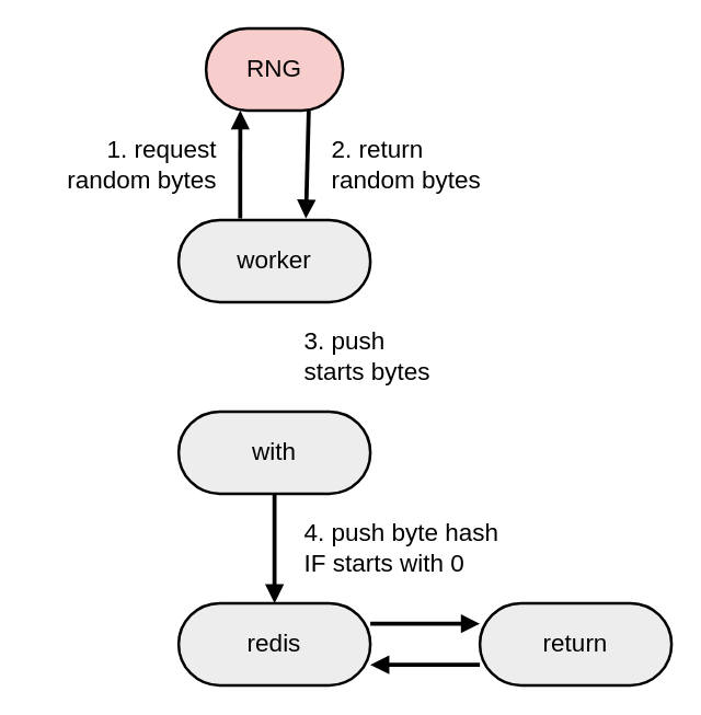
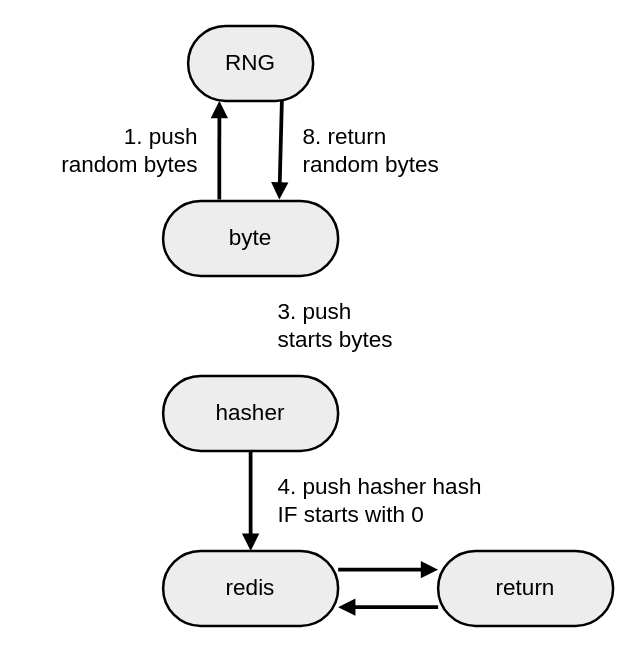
  <mxCell id="0" />
  <mxCell id="1" parent="0" />
- <mxCell id="2" value="&lt;font style=&quot;font-size: 18px&quot;&gt;RNG&lt;/font&gt;" style="rounded=1;whiteSpace=wrap;html=1;strokeColor=#000000;strokeWidth=2;fillColor=#f8cecc;align=center;arcSize=50;" vertex="1" parent="1"><mxGeometry x="150" y="20" width="100" height="60" as="geometry" /></mxCell>
- <mxCell id="3" value="&lt;font style=&quot;font-size: 18px&quot;&gt;worker&lt;/font&gt;" style="rounded=1;whiteSpace=wrap;html=1;strokeColor=#000000;strokeWidth=2;fillColor=#EDEDED;align=center;arcSize=50;" vertex="1" parent="1"><mxGeometry x="130" y="160" width="140" height="60" as="geometry" /></mxCell>
- <mxCell id="4" value="&lt;font style=&quot;font-size: 18px&quot;&gt;with&lt;/font&gt;" style="rounded=1;whiteSpace=wrap;html=1;strokeColor=#000000;strokeWidth=2;fillColor=#EDEDED;align=center;arcSize=50;" vertex="1" parent="1"><mxGeometry x="130" y="300" width="140" height="60" as="geometry" /></mxCell>
+ <mxCell id="2" value="&lt;font style=&quot;font-size: 18px&quot;&gt;RNG&lt;/font&gt;" style="rounded=1;whiteSpace=wrap;html=1;strokeColor=#000000;strokeWidth=2;fillColor=#EDEDED;align=center;arcSize=50;" vertex="1" parent="1"><mxGeometry x="150" y="20" width="100" height="60" as="geometry" /></mxCell>
+ <mxCell id="3" value="&lt;font style=&quot;font-size: 18px&quot;&gt;byte&lt;/font&gt;" style="rounded=1;whiteSpace=wrap;html=1;strokeColor=#000000;strokeWidth=2;fillColor=#EDEDED;align=center;arcSize=50;" vertex="1" parent="1"><mxGeometry x="130" y="160" width="140" height="60" as="geometry" /></mxCell>
+ <mxCell id="4" value="&lt;font style=&quot;font-size: 18px&quot;&gt;hasher&lt;/font&gt;" style="rounded=1;whiteSpace=wrap;html=1;strokeColor=#000000;strokeWidth=2;fillColor=#EDEDED;align=center;arcSize=50;" vertex="1" parent="1"><mxGeometry x="130" y="300" width="140" height="60" as="geometry" /></mxCell>
  <mxCell id="5" style="edgeStyle=orthogonalEdgeStyle;rounded=0;orthogonalLoop=1;jettySize=auto;html=1;exitX=0;exitY=0.75;exitDx=0;exitDy=0;entryX=1;entryY=0.75;entryDx=0;entryDy=0;endArrow=block;endFill=1;strokeColor=#000000;strokeWidth=3;" edge="1" parent="1" source="6" target="8"><mxGeometry relative="1" as="geometry" /></mxCell>
  <mxCell id="6" value="&lt;span style=&quot;font-size: 18px&quot;&gt;return&lt;/span&gt;" style="rounded=1;whiteSpace=wrap;html=1;strokeColor=#000000;strokeWidth=2;fillColor=#EDEDED;align=center;arcSize=50;" vertex="1" parent="1"><mxGeometry x="350" y="440" width="140" height="60" as="geometry" /></mxCell>
  <mxCell id="7" style="edgeStyle=orthogonalEdgeStyle;rounded=0;orthogonalLoop=1;jettySize=auto;html=1;exitX=1;exitY=0.25;exitDx=0;exitDy=0;entryX=0;entryY=0.25;entryDx=0;entryDy=0;endArrow=block;endFill=1;strokeColor=#000000;strokeWidth=3;" edge="1" parent="1" source="8" target="6"><mxGeometry relative="1" as="geometry" /></mxCell>
  <mxCell id="8" value="&lt;font style=&quot;font-size: 18px&quot;&gt;redis&lt;/font&gt;&lt;span style=&quot;color: rgba(0 , 0 , 0 , 0) ; font-family: monospace ; font-size: 0px&quot;&gt;%3CmxGraphModel%3E%3Croot%3E%3CmxCell%20id%3D%220%22%2F%3E%3CmxCell%20id%3D%221%22%20parent%3D%220%22%2F%3E%3CmxCell%20id%3D%222%22%20value%3D%22%26lt%3Bfont%20style%3D%26quot%3Bfont-size%3A%2018px%26quot%3B%26gt%3Bworker%26lt%3B%2Ffont%26gt%3B%22%20style%3D%22rounded%3D1%3BwhiteSpace%3Dwrap%3Bhtml%3D1%3BstrokeColor%3D%23000000%3BstrokeWidth%3D2%3BfillColor%3D%23EDEDED%3Balign%3Dcenter%3BarcSize%3D50%3B%22%20vertex%3D%221%22%20parent%3D%221%22%3E%3CmxGeometry%20x%3D%22280%22%20y%3D%22440%22%20width%3D%22140%22%20height%3D%2260%22%20as%3D%22geometry%22%2F%3E%3C%2FmxCell%3E%3C%2Froot%3E%3C%2FmxGraphModel%3E&lt;/span&gt;" style="rounded=1;whiteSpace=wrap;html=1;strokeColor=#000000;strokeWidth=2;fillColor=#EDEDED;align=center;arcSize=50;" vertex="1" parent="1"><mxGeometry x="130" y="440" width="140" height="60" as="geometry" /></mxCell>
  <mxCell id="9" value="" style="endArrow=block;html=1;strokeColor=#000000;strokeWidth=3;exitX=0.321;exitY=-0.017;exitDx=0;exitDy=0;entryX=0.25;entryY=1;entryDx=0;entryDy=0;exitPerimeter=0;endFill=1;" edge="1" parent="1" source="3" target="2"><mxGeometry width="50" height="50" relative="1" as="geometry"><mxPoint x="240" y="210" as="sourcePoint" /><mxPoint x="290" y="160" as="targetPoint" /></mxGeometry></mxCell>
  <mxCell id="10" value="" style="endArrow=block;html=1;strokeColor=#000000;strokeWidth=3;exitX=0.75;exitY=1;exitDx=0;exitDy=0;entryX=0.664;entryY=-0.017;entryDx=0;entryDy=0;endFill=1;entryPerimeter=0;" edge="1" parent="1" source="2" target="3"><mxGeometry width="50" height="50" relative="1" as="geometry"><mxPoint x="184.94" y="208.98" as="sourcePoint" /><mxPoint x="185" y="120" as="targetPoint" /></mxGeometry></mxCell>
  <mxCell id="11" value="" style="endArrow=block;html=1;strokeColor=#000000;strokeWidth=3;entryX=0.5;entryY=0;entryDx=0;entryDy=0;endFill=1;" edge="1" parent="1" source="4" target="8"><mxGeometry width="50" height="50" relative="1" as="geometry"><mxPoint x="200" y="410" as="sourcePoint" /><mxPoint x="199.5" y="485" as="targetPoint" /></mxGeometry></mxCell>
- <mxCell id="12" value="&lt;span style=&quot;font-size: 18px&quot;&gt;1. request&lt;br&gt;&lt;/span&gt;&lt;span style=&quot;font-size: 18px&quot;&gt;random bytes&lt;/span&gt;&lt;span style=&quot;font-size: 18px&quot;&gt;&lt;br&gt;&lt;/span&gt;" style="text;html=1;strokeColor=none;fillColor=none;align=right;verticalAlign=middle;whiteSpace=wrap;rounded=0;" vertex="1" parent="1"><mxGeometry x="20" y="50" width="140" height="140" as="geometry" /></mxCell>
- <mxCell id="13" value="&lt;span style=&quot;font-size: 18px&quot;&gt;2. return &lt;br&gt;random bytes&lt;br&gt;&lt;/span&gt;" style="text;html=1;strokeColor=none;fillColor=none;align=left;verticalAlign=middle;whiteSpace=wrap;rounded=0;" vertex="1" parent="1"><mxGeometry x="240" y="50" width="140" height="140" as="geometry" /></mxCell>
+ <mxCell id="12" value="&lt;span style=&quot;font-size: 18px&quot;&gt;1. push&lt;br&gt;&lt;/span&gt;&lt;span style=&quot;font-size: 18px&quot;&gt;random bytes&lt;/span&gt;&lt;span style=&quot;font-size: 18px&quot;&gt;&lt;br&gt;&lt;/span&gt;" style="text;html=1;strokeColor=none;fillColor=none;align=right;verticalAlign=middle;whiteSpace=wrap;rounded=0;" vertex="1" parent="1"><mxGeometry x="20" y="50" width="140" height="140" as="geometry" /></mxCell>
+ <mxCell id="13" value="&lt;span style=&quot;font-size: 18px&quot;&gt;8. return &lt;br&gt;random bytes&lt;br&gt;&lt;/span&gt;" style="text;html=1;strokeColor=none;fillColor=none;align=left;verticalAlign=middle;whiteSpace=wrap;rounded=0;" vertex="1" parent="1"><mxGeometry x="240" y="50" width="140" height="140" as="geometry" /></mxCell>
  <mxCell id="14" value="&lt;span style=&quot;font-size: 18px&quot;&gt;3. push&lt;br&gt;starts bytes&lt;br&gt;&lt;/span&gt;" style="text;html=1;strokeColor=none;fillColor=none;align=left;verticalAlign=middle;whiteSpace=wrap;rounded=0;" vertex="1" parent="1"><mxGeometry x="220" y="190" width="140" height="140" as="geometry" /></mxCell>
- <mxCell id="15" value="&lt;span style=&quot;font-size: 18px&quot;&gt;4. push byte hash &lt;br&gt;IF starts with 0&lt;br&gt;&lt;/span&gt;" style="text;html=1;strokeColor=none;fillColor=none;align=left;verticalAlign=middle;whiteSpace=wrap;rounded=0;" vertex="1" parent="1"><mxGeometry x="220" y="330" width="170" height="140" as="geometry" /></mxCell>
+ <mxCell id="15" value="&lt;span style=&quot;font-size: 18px&quot;&gt;4. push hasher hash &lt;br&gt;IF starts with 0&lt;br&gt;&lt;/span&gt;" style="text;html=1;strokeColor=none;fillColor=none;align=left;verticalAlign=middle;whiteSpace=wrap;rounded=0;" vertex="1" parent="1"><mxGeometry x="220" y="330" width="170" height="140" as="geometry" /></mxCell>
